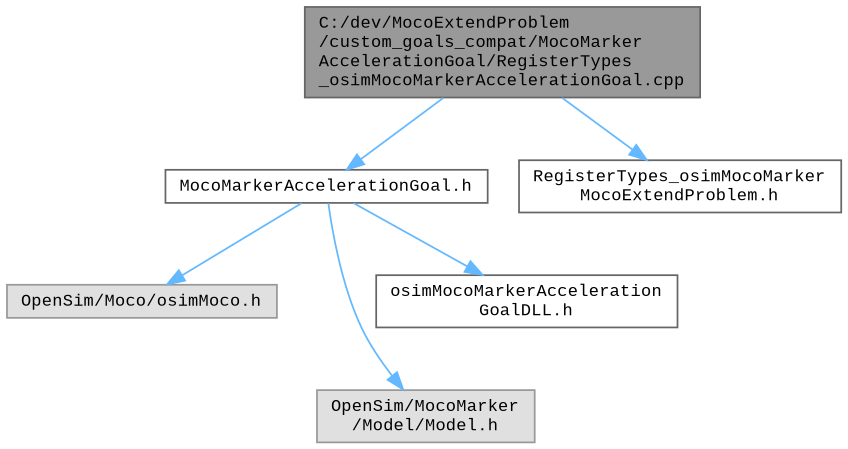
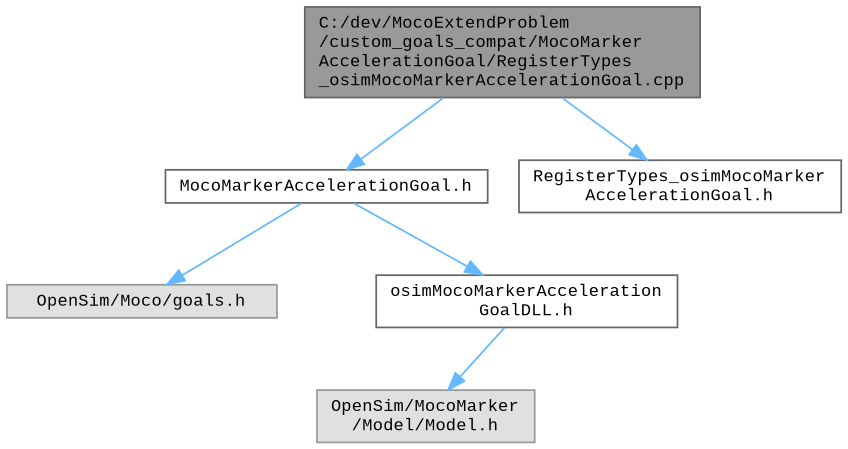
  digraph {
    fontname="Liberation Mono"
    node [color=grey40 fillcolor=white fontname="Liberation Mono" fontsize=10 shape=box style=filled]
    edge [color=steelblue1 fontname="Liberation Mono" fontsize=10 labelfontname=Helvetica labelfontsize=10 style=solid]
    n1 [color=gray40 fillcolor=grey60 fontcolor=black height=0.2 label="C:/dev/MocoExtendProblem\l/custom_goals_compat/MocoMarker\lAccelerationGoal/RegisterTypes\l_osimMocoMarkerAccelerationGoal.cpp" width=0.4]
    n2 [height=0.2 label="MocoMarkerAccelerationGoal.h" width=0.4]
-   n3 [height=0.2 label="RegisterTypes_osimMocoMarker\lMocoExtendProblem.h" width=0.4]
-   n4 [color=grey60 fillcolor="#E0E0E0" height=0.2 label="OpenSim/Moco/osimMoco.h" width=0.4]
+   n3 [height=0.2 label="RegisterTypes_osimMocoMarker\lAccelerationGoal.h" width=0.4]
+   n4 [color=grey60 fillcolor="#E0E0E0" height=0.2 label="OpenSim/Moco/goals.h" width=0.4]
    n5 [color=grey60 fillcolor="#E0E0E0" height=0.2 label="OpenSim/MocoMarker\l/Model/Model.h" width=0.4]
    n6 [height=0.2 label="osimMocoMarkerAcceleration\lGoalDLL.h" width=0.4]
    n1 -> n2
    n1 -> n3
    n2 -> n4
-   n2 -> n5
+   n6 -> n5
    n2 -> n6
  }
